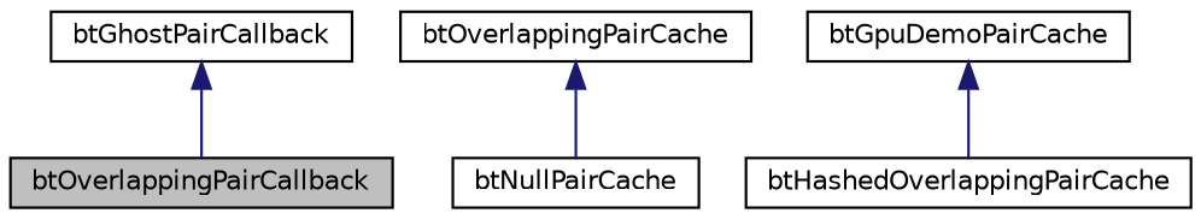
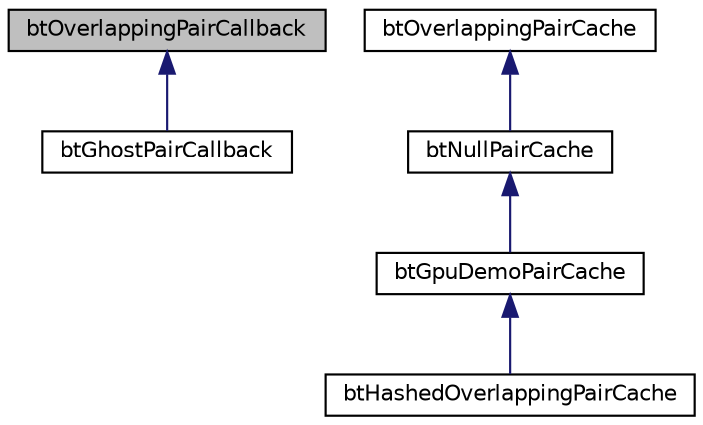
  digraph {
    node [color=black fillcolor=white fontname=Helvetica fontsize=10 shape=record style=filled]
    edge [color=midnightblue dir=back fontname=Helvetica fontsize=10 labelfontname=Helvetica labelfontsize=10 style=solid]
    n1 [fillcolor=grey75 fontcolor=black height=0.2 label=btOverlappingPairCallback width=0.4]
    n2 [height=0.2 label=btGhostPairCallback width=0.4]
    n3 [height=0.2 label=btOverlappingPairCache width=0.4]
    n4 [height=0.2 label=btNullPairCache width=0.4]
    n5 [height=0.2 label=btHashedOverlappingPairCache width=0.4]
    n6 [height=0.2 label=btGpuDemoPairCache width=0.4]
-   n2 -> n1
+   n1 -> n2
    n3 -> n4
+   n4 -> n6
    n6 -> n5
  }
